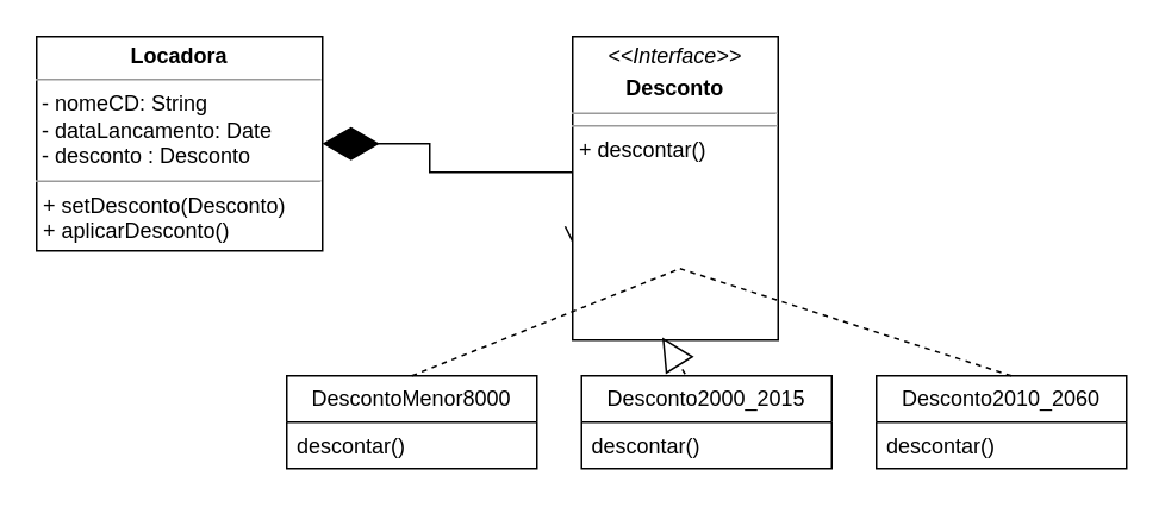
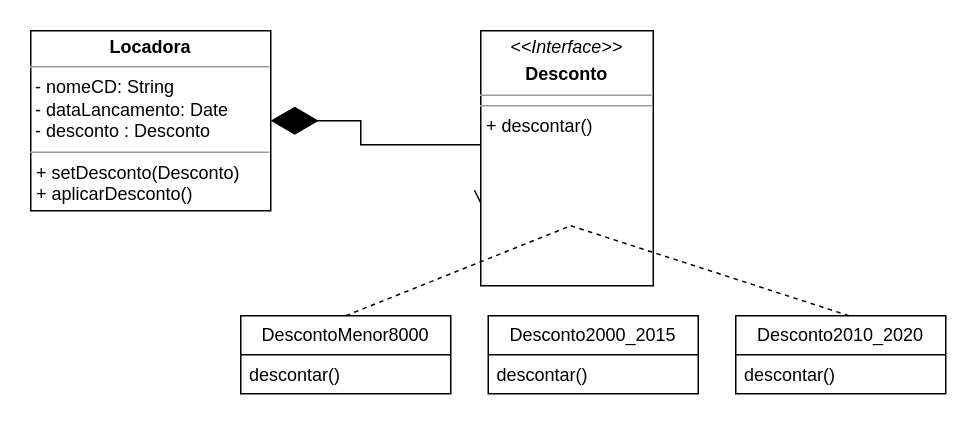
  <mxCell id="0" />
  <mxCell id="1" parent="0" />
  <mxCell id="2" style="edgeStyle=orthogonalEdgeStyle;rounded=0;orthogonalLoop=1;jettySize=auto;html=1;entryX=0.007;entryY=0.691;entryDx=0;entryDy=0;entryPerimeter=0;startArrow=diamondThin;startFill=1;startSize=29;endSize=9;endArrow=open;endFill=0;" edge="1" parent="1" target="4"><mxGeometry relative="1" as="geometry"><mxPoint x="180" y="80" as="sourcePoint" /><mxPoint x="296.01" y="96" as="targetPoint" /><Array as="points"><mxPoint x="240" y="80" /><mxPoint x="240" y="96" /></Array></mxGeometry></mxCell>
  <mxCell id="3" value="&lt;p style=&quot;margin:0px;margin-top:4px;text-align:center;&quot;&gt;&lt;b&gt;Locadora&lt;/b&gt;&lt;/p&gt;&lt;hr size=&quot;1&quot;&gt;&lt;div&gt;&amp;nbsp;- nomeCD: String&lt;/div&gt;&lt;div&gt;&amp;nbsp;- dataLancamento: Date&lt;br&gt;&lt;/div&gt;&lt;div&gt;&amp;nbsp;- desconto : Desconto&lt;br&gt;&lt;/div&gt;&lt;hr size=&quot;1&quot;&gt;&lt;p style=&quot;margin:0px;margin-left:4px;&quot;&gt;+ setDesconto(Desconto)&lt;/p&gt;&lt;p style=&quot;margin:0px;margin-left:4px;&quot;&gt;+ aplicarDesconto()&lt;br&gt;&lt;/p&gt;&lt;p style=&quot;margin:0px;margin-left:4px;&quot;&gt;&lt;br&gt;&lt;/p&gt;" style="verticalAlign=top;align=left;overflow=fill;fontSize=12;fontFamily=Helvetica;html=1;whiteSpace=wrap;" vertex="1" parent="1"><mxGeometry x="20" y="20" width="160" height="120" as="geometry" /></mxCell>
  <mxCell id="4" value="&lt;p style=&quot;margin:0px;margin-top:4px;text-align:center;&quot;&gt;&lt;i&gt;&amp;lt;&amp;lt;Interface&amp;gt;&amp;gt;&lt;/i&gt;&lt;/p&gt;&lt;p style=&quot;margin:0px;margin-top:4px;text-align:center;&quot;&gt;&lt;b&gt;Desconto&lt;/b&gt;&lt;br&gt;&lt;/p&gt;&lt;hr size=&quot;1&quot;&gt;&lt;hr size=&quot;1&quot;&gt;&lt;p style=&quot;margin:0px;margin-left:4px;&quot;&gt;+ descontar()&lt;br&gt;&lt;/p&gt;" style="verticalAlign=top;align=left;overflow=fill;fontSize=12;fontFamily=Helvetica;html=1;whiteSpace=wrap;" vertex="1" parent="1"><mxGeometry x="320" y="20" width="115" height="170" as="geometry" /></mxCell>
  <mxCell id="5" value="Desconto2000_2015" style="swimlane;fontStyle=0;childLayout=stackLayout;horizontal=1;startSize=26;fillColor=none;horizontalStack=0;resizeParent=1;resizeParentMax=0;resizeLast=0;collapsible=1;marginBottom=0;whiteSpace=wrap;html=1;" vertex="1" parent="1"><mxGeometry x="325" y="210" width="140" height="52" as="geometry"><mxRectangle x="425" y="240" width="150" height="30" as="alternateBounds" /></mxGeometry></mxCell>
  <mxCell id="6" value="descontar()" style="text;strokeColor=none;fillColor=none;align=left;verticalAlign=top;spacingLeft=4;spacingRight=4;overflow=hidden;rotatable=0;points=[[0,0.5],[1,0.5]];portConstraint=eastwest;whiteSpace=wrap;html=1;" vertex="1" parent="5"><mxGeometry y="26" width="140" height="26" as="geometry" /></mxCell>
  <mxCell id="7" style="rounded=0;orthogonalLoop=1;jettySize=auto;html=1;dashed=1;endArrow=none;endFill=0;" edge="1" parent="1"><mxGeometry relative="1" as="geometry"><mxPoint x="380" y="150" as="targetPoint" /><mxPoint x="565.581" y="210" as="sourcePoint" /></mxGeometry></mxCell>
- <mxCell id="8" value="Desconto2010_2060" style="swimlane;fontStyle=0;childLayout=stackLayout;horizontal=1;startSize=26;fillColor=none;horizontalStack=0;resizeParent=1;resizeParentMax=0;resizeLast=0;collapsible=1;marginBottom=0;whiteSpace=wrap;html=1;" vertex="1" parent="1"><mxGeometry x="490" y="210" width="140" height="52" as="geometry" /></mxCell>
+ <mxCell id="8" value="Desconto2010_2020" style="swimlane;fontStyle=0;childLayout=stackLayout;horizontal=1;startSize=26;fillColor=none;horizontalStack=0;resizeParent=1;resizeParentMax=0;resizeLast=0;collapsible=1;marginBottom=0;whiteSpace=wrap;html=1;" vertex="1" parent="1"><mxGeometry x="490" y="210" width="140" height="52" as="geometry" /></mxCell>
  <mxCell id="9" value="descontar()" style="text;strokeColor=none;fillColor=none;align=left;verticalAlign=top;spacingLeft=4;spacingRight=4;overflow=hidden;rotatable=0;points=[[0,0.5],[1,0.5]];portConstraint=eastwest;whiteSpace=wrap;html=1;" vertex="1" parent="8"><mxGeometry y="26" width="140" height="26" as="geometry" /></mxCell>
  <mxCell id="10" style="rounded=0;orthogonalLoop=1;jettySize=auto;html=1;exitX=0.5;exitY=0;exitDx=0;exitDy=0;endArrow=none;endFill=0;dashed=1;" edge="1" parent="1" source="11"><mxGeometry relative="1" as="geometry"><mxPoint x="380" y="150" as="targetPoint" /></mxGeometry></mxCell>
  <mxCell id="11" value="DescontoMenor8000" style="swimlane;fontStyle=0;childLayout=stackLayout;horizontal=1;startSize=26;fillColor=none;horizontalStack=0;resizeParent=1;resizeParentMax=0;resizeLast=0;collapsible=1;marginBottom=0;whiteSpace=wrap;html=1;" vertex="1" parent="1"><mxGeometry x="160" y="210" width="140" height="52" as="geometry" /></mxCell>
  <mxCell id="12" value="descontar()" style="text;strokeColor=none;fillColor=none;align=left;verticalAlign=top;spacingLeft=4;spacingRight=4;overflow=hidden;rotatable=0;points=[[0,0.5],[1,0.5]];portConstraint=eastwest;whiteSpace=wrap;html=1;" vertex="1" parent="11"><mxGeometry y="26" width="140" height="26" as="geometry" /></mxCell>
- <mxCell id="13" value="" style="endArrow=block;endSize=16;endFill=0;html=1;rounded=0;exitX=0.414;exitY=-0.019;exitDx=0;exitDy=0;exitPerimeter=0;entryX=0.436;entryY=0.991;entryDx=0;entryDy=0;entryPerimeter=0;dashed=1;" edge="1" parent="1" source="5" target="4"><mxGeometry width="160" relative="1" as="geometry"><mxPoint x="380" y="180" as="sourcePoint" /><mxPoint x="383" y="140" as="targetPoint" /></mxGeometry></mxCell>
